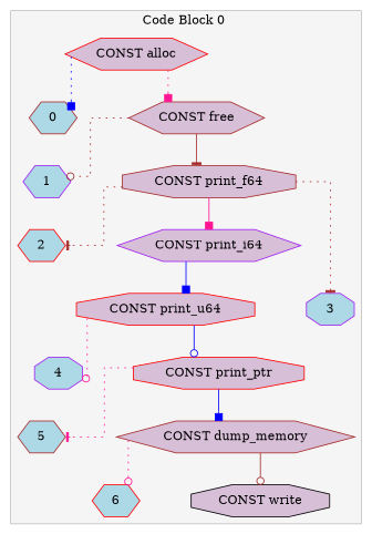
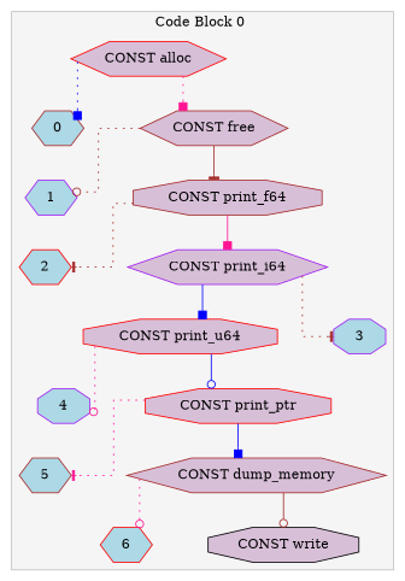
  digraph {
    fontname="DejaVu Serif"
    nodesep=0.8
    ranksep=0.5
    splines=ortho
    node [color=red fillcolor=thistle fontname="DejaVu Serif" shape=hexagon style=filled]
    edge [arrowhead=box color=deeppink fontname="DejaVu Serif" style=dotted]
    n1 [label="CONST alloc"]
    n2 [color=brown fillcolor=lightblue label=0]
    n3 [color=brown label="CONST free"]
    n4 [color=purple fillcolor=lightblue label=1]
    n5 [color=brown label="CONST print_f64" shape=octagon]
    n6 [fillcolor=lightblue label=2]
    n7 [color=purple label="CONST print_i64"]
    n8 [color=purple fillcolor=lightblue label=3 shape=octagon]
    n9 [label="CONST print_u64" shape=octagon]
    n10 [color=purple fillcolor=lightblue label=4 shape=octagon]
    n11 [label="CONST print_ptr" shape=octagon]
    n12 [color=brown fillcolor=lightblue label=5]
    n13 [color=brown label="CONST dump_memory"]
    n14 [fillcolor=lightblue label=6]
    n15 [color=black label="CONST write" shape=octagon]
    subgraph cluster_1 {
      color=gray
      fillcolor=whitesmoke
      label="Code Block 0 "
      style=filled
      n1
      n2
      n3
      n4
      n5
      n6
      n7
      n8
      n9
      n10
      n11
      n12
      n13
      n14
      n15
    }
    n1 -> n2 [color=blue]
    n1 -> n3
    n3 -> n4 [arrowhead=odot color=brown]
    n3 -> n5 [arrowhead=tee color=brown style=""]
    n5 -> n6 [arrowhead=tee color=brown]
    n5 -> n7 [style=""]
-   n5 -> n8 [arrowhead=tee color=brown]
+   n7 -> n8 [arrowhead=tee color=brown]
    n7 -> n9 [color=blue style=""]
    n9 -> n10 [arrowhead=odot]
    n9 -> n11 [arrowhead=odot color=blue style=""]
    n11 -> n12 [arrowhead=tee]
    n11 -> n13 [color=blue style=""]
    n13 -> n14 [arrowhead=odot]
    n13 -> n15 [arrowhead=odot color=brown style=""]
  }
